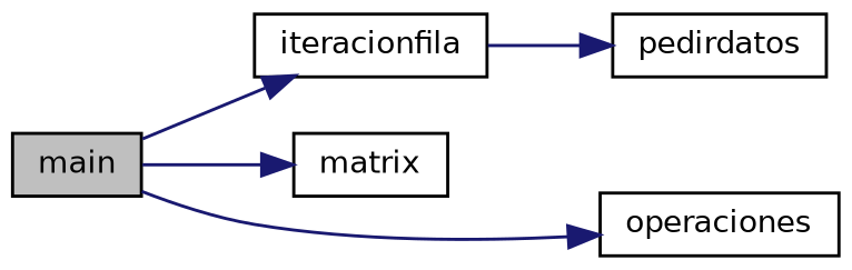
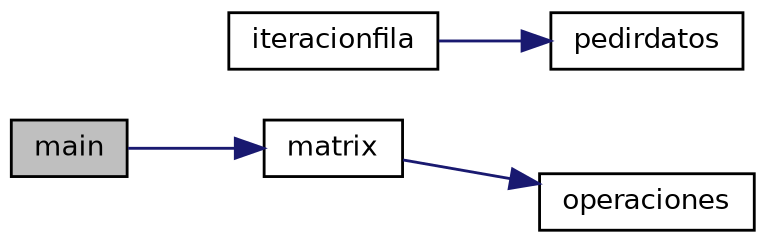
  digraph {
    rankdir=LR
    node [color=black fillcolor=white fontname=Helvetica fontsize=10 shape=record style=filled]
    edge [color=midnightblue fontname=Helvetica fontsize=10 labelfontname=Helvetica labelfontsize=10 style=solid]
    n1 [fillcolor=grey75 fontcolor=black height=0.2 label=main width=0.4]
    n2 [height=0.2 label=iteracionfila width=0.4]
    n3 [height=0.2 label=matrix width=0.4]
    n4 [height=0.2 label=operaciones width=0.4]
    n5 [height=0.2 label=pedirdatos width=0.4]
-   n1 -> n2
    n1 -> n3
-   n1 -> n4
+   n3 -> n4
    n2 -> n5
  }
